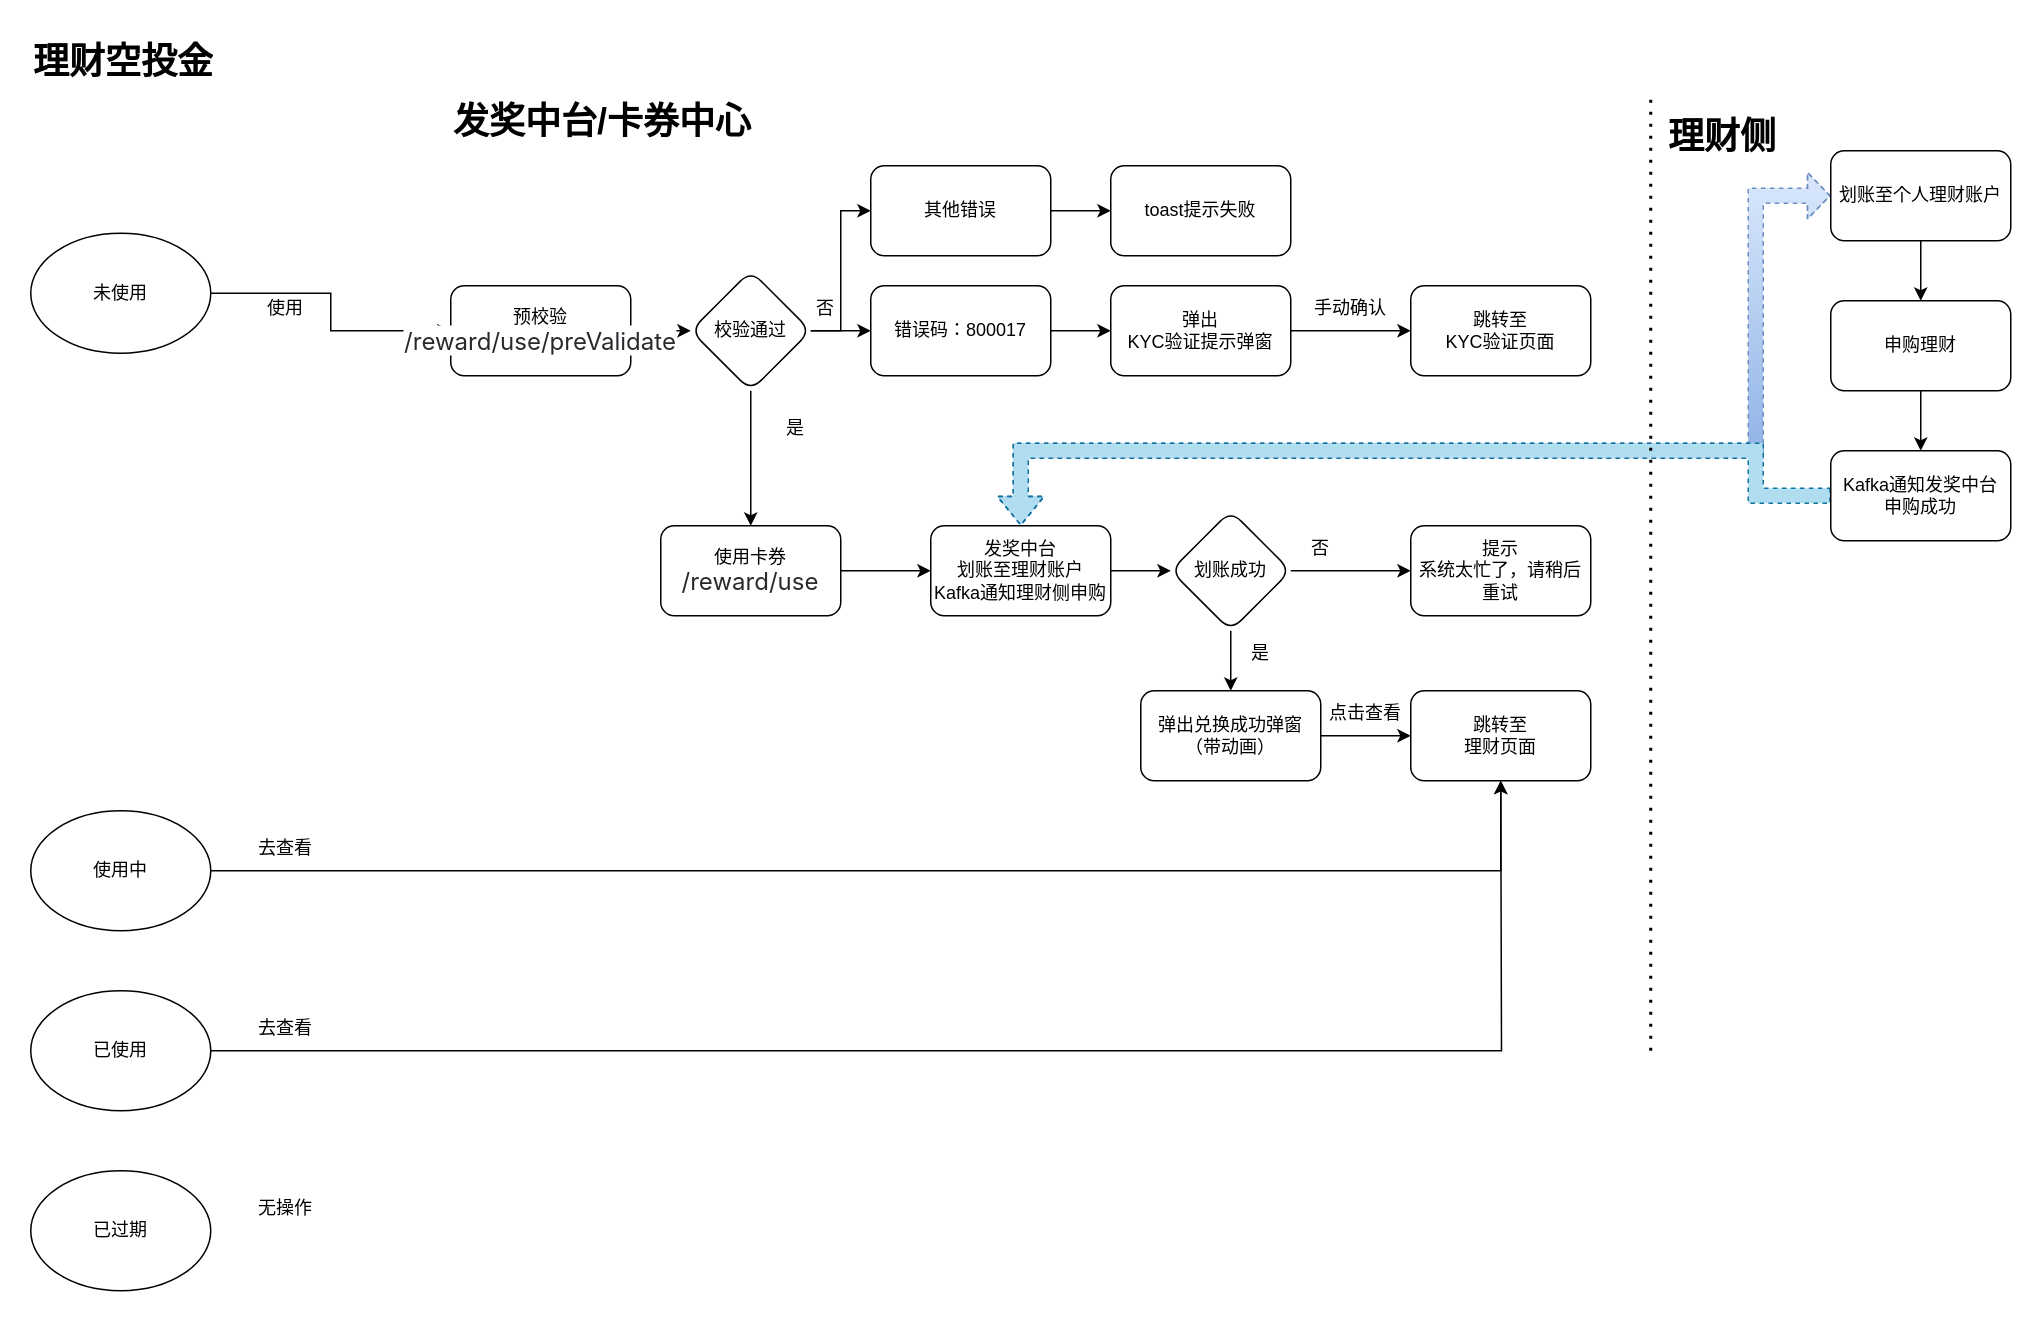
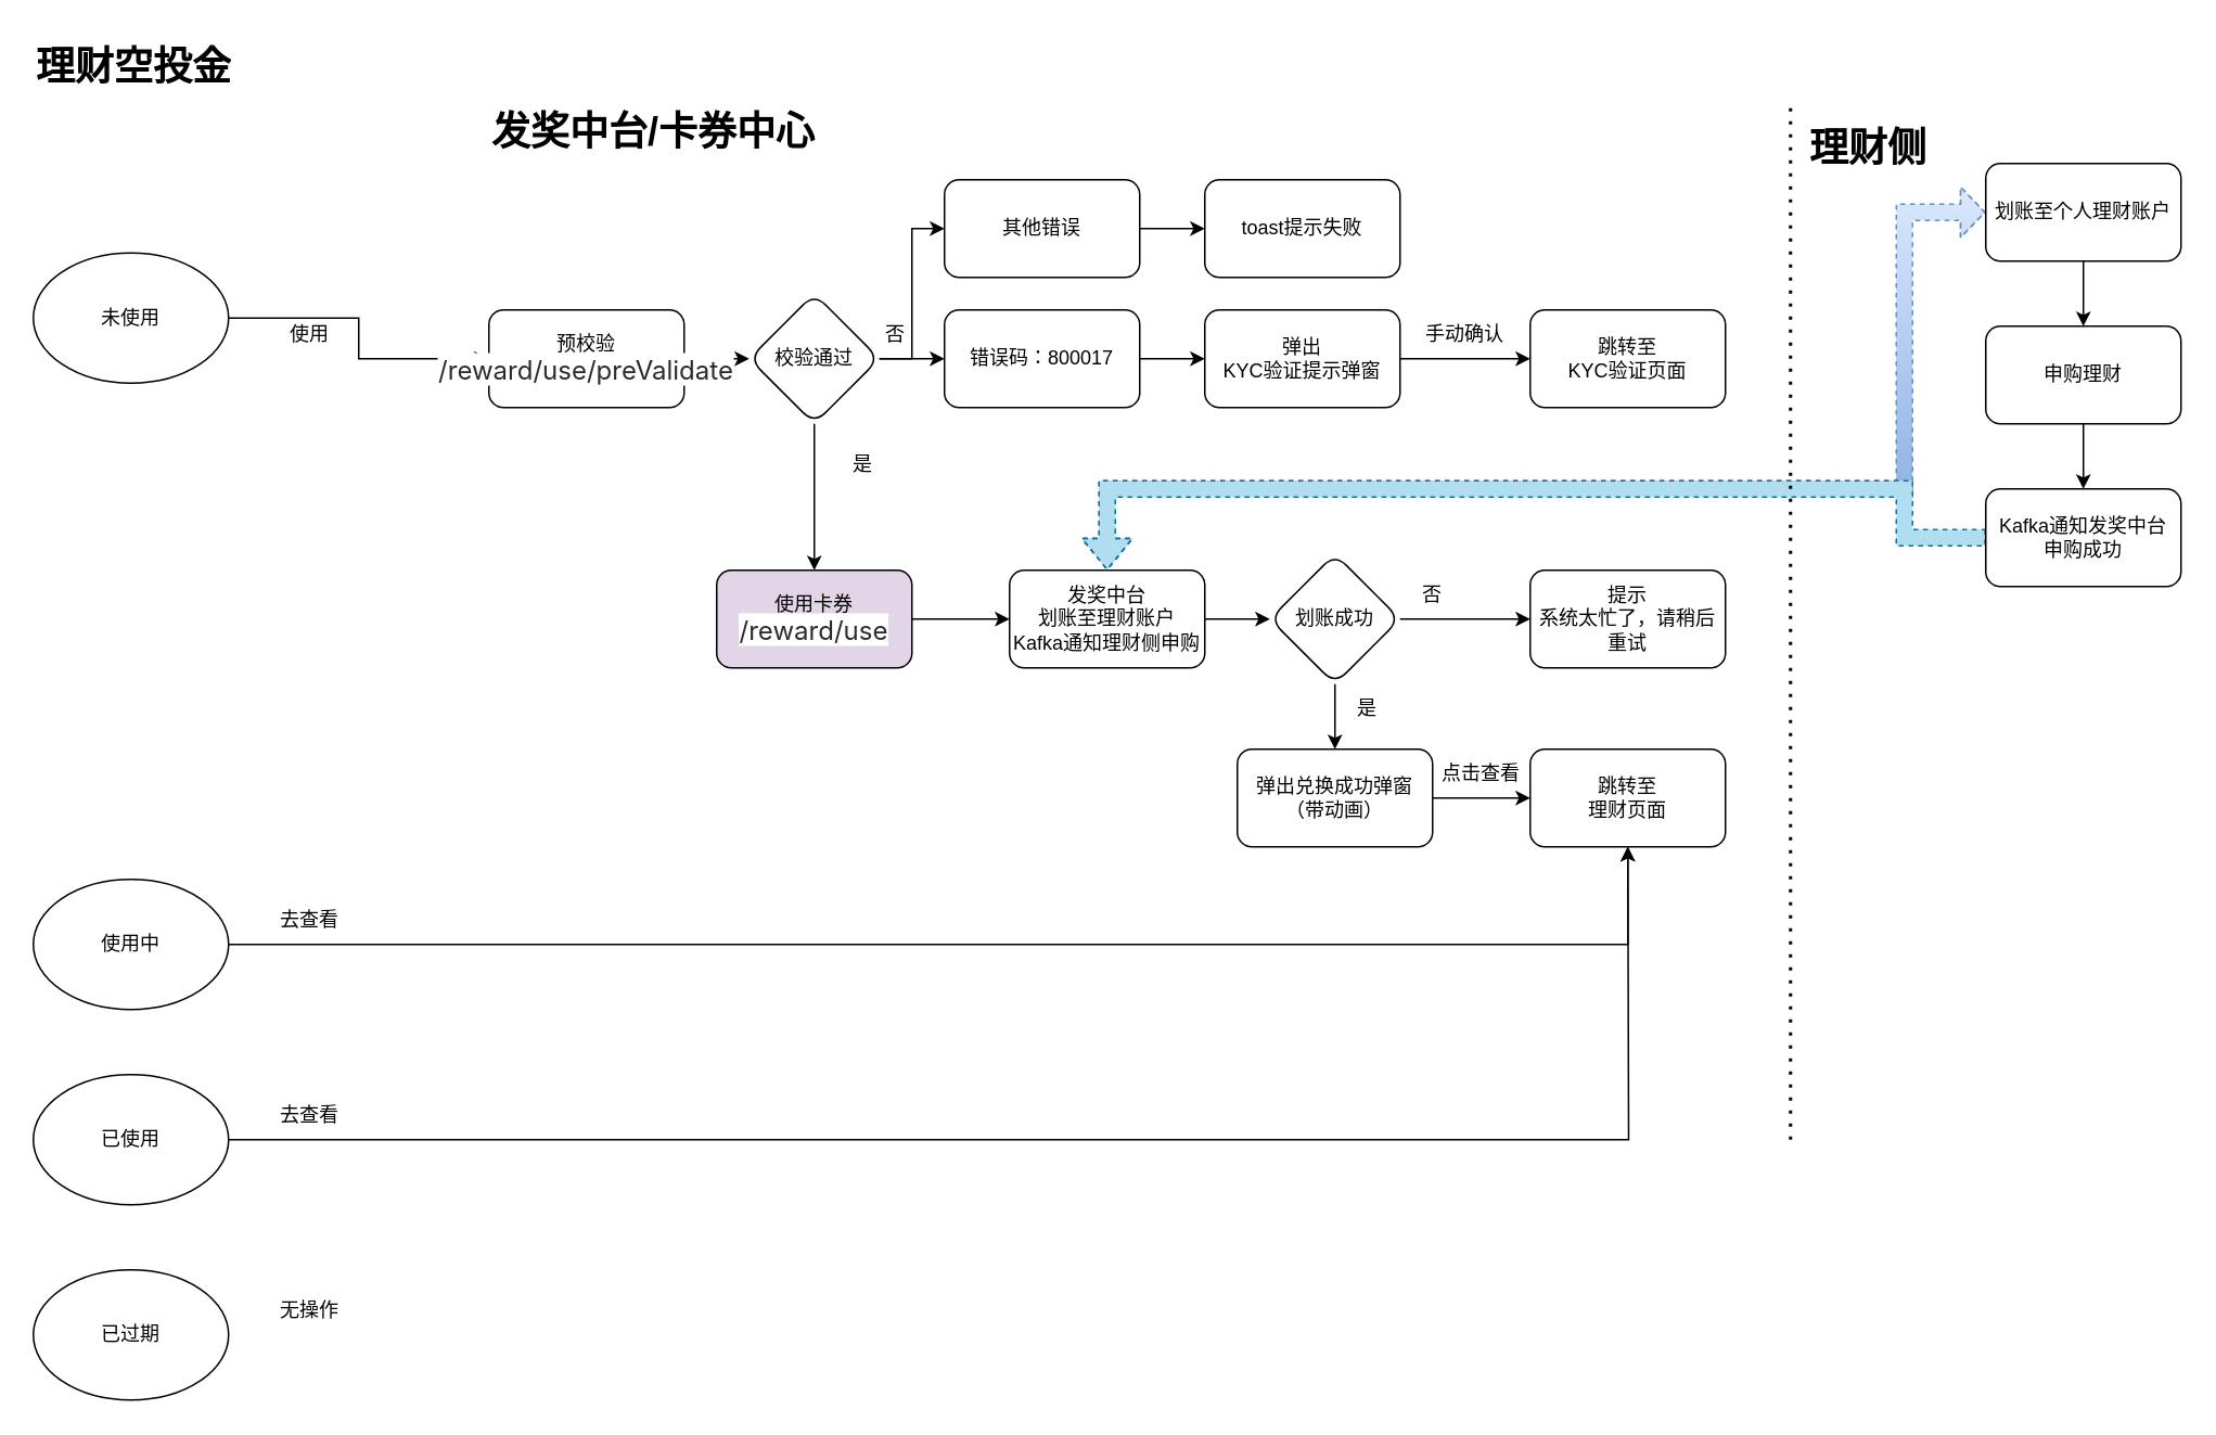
  <mxCell id="0" />
  <mxCell id="1" parent="0" />
  <mxCell id="2" style="edgeStyle=orthogonalEdgeStyle;rounded=0;orthogonalLoop=1;jettySize=auto;html=1;exitX=1;exitY=0.5;exitDx=0;exitDy=0;entryX=0;entryY=0.5;entryDx=0;entryDy=0;" edge="1" parent="1" source="3" target="5"><mxGeometry relative="1" as="geometry" /></mxCell>
  <mxCell id="3" value="未使用" style="ellipse;whiteSpace=wrap;html=1;" vertex="1" parent="1"><mxGeometry x="20" y="155" width="120" height="80" as="geometry" /></mxCell>
  <mxCell id="4" value="" style="edgeStyle=orthogonalEdgeStyle;rounded=0;orthogonalLoop=1;jettySize=auto;html=1;" edge="1" parent="1" source="5" target="9"><mxGeometry relative="1" as="geometry" /></mxCell>
  <mxCell id="5" value="预校验&lt;br&gt;&lt;span style=&quot;color: rgb(41, 42, 46); font-family: ui-sans-serif, -apple-system, &amp;quot;system-ui&amp;quot;, &amp;quot;Segoe UI&amp;quot;, Ubuntu, system-ui, &amp;quot;Helvetica Neue&amp;quot;, sans-serif; font-size: 16px; text-align: left; white-space-collapse: preserve; background-color: rgb(255, 255, 255);&quot;&gt;/reward/use/preValidate&lt;/span&gt;" style="rounded=1;whiteSpace=wrap;html=1;" vertex="1" parent="1"><mxGeometry x="300" y="190" width="120" height="60" as="geometry" /></mxCell>
  <mxCell id="6" value="" style="edgeStyle=orthogonalEdgeStyle;rounded=0;orthogonalLoop=1;jettySize=auto;html=1;" edge="1" parent="1" source="9" target="11"><mxGeometry relative="1" as="geometry" /></mxCell>
  <mxCell id="7" style="edgeStyle=orthogonalEdgeStyle;rounded=0;orthogonalLoop=1;jettySize=auto;html=1;exitX=1;exitY=0.5;exitDx=0;exitDy=0;entryX=0;entryY=0.5;entryDx=0;entryDy=0;" edge="1" parent="1" source="9" target="16"><mxGeometry relative="1" as="geometry" /></mxCell>
  <mxCell id="8" value="" style="edgeStyle=orthogonalEdgeStyle;rounded=0;orthogonalLoop=1;jettySize=auto;html=1;" edge="1" parent="1" source="9" target="19"><mxGeometry relative="1" as="geometry" /></mxCell>
  <mxCell id="9" value="校验通过" style="rhombus;whiteSpace=wrap;html=1;rounded=1;" vertex="1" parent="1"><mxGeometry x="460" y="180" width="80" height="80" as="geometry" /></mxCell>
  <mxCell id="10" style="edgeStyle=orthogonalEdgeStyle;rounded=0;orthogonalLoop=1;jettySize=auto;html=1;exitX=1;exitY=0.5;exitDx=0;exitDy=0;entryX=0;entryY=0.5;entryDx=0;entryDy=0;" edge="1" parent="1" source="11" target="13"><mxGeometry relative="1" as="geometry" /></mxCell>
  <mxCell id="11" value="错误码：800017" style="whiteSpace=wrap;html=1;rounded=1;" vertex="1" parent="1"><mxGeometry x="580" y="190" width="120" height="60" as="geometry" /></mxCell>
  <mxCell id="12" style="edgeStyle=orthogonalEdgeStyle;rounded=0;orthogonalLoop=1;jettySize=auto;html=1;exitX=1;exitY=0.5;exitDx=0;exitDy=0;entryX=0;entryY=0.5;entryDx=0;entryDy=0;" edge="1" parent="1" source="13" target="14"><mxGeometry relative="1" as="geometry" /></mxCell>
  <mxCell id="13" value="弹出&lt;br&gt;KYC验证提示弹窗" style="whiteSpace=wrap;html=1;rounded=1;" vertex="1" parent="1"><mxGeometry x="740" y="190" width="120" height="60" as="geometry" /></mxCell>
  <mxCell id="14" value="跳转至&lt;br&gt;KYC验证页面" style="whiteSpace=wrap;html=1;rounded=1;" vertex="1" parent="1"><mxGeometry x="940" y="190" width="120" height="60" as="geometry" /></mxCell>
  <mxCell id="15" value="" style="edgeStyle=orthogonalEdgeStyle;rounded=0;orthogonalLoop=1;jettySize=auto;html=1;" edge="1" parent="1" source="16" target="17"><mxGeometry relative="1" as="geometry" /></mxCell>
  <mxCell id="16" value="其他错误" style="whiteSpace=wrap;html=1;rounded=1;" vertex="1" parent="1"><mxGeometry x="580" y="110" width="120" height="60" as="geometry" /></mxCell>
  <mxCell id="17" value="toast提示失败" style="whiteSpace=wrap;html=1;rounded=1;" vertex="1" parent="1"><mxGeometry x="740" y="110" width="120" height="60" as="geometry" /></mxCell>
  <mxCell id="18" style="edgeStyle=orthogonalEdgeStyle;rounded=0;orthogonalLoop=1;jettySize=auto;html=1;exitX=1;exitY=0.5;exitDx=0;exitDy=0;entryX=0;entryY=0.5;entryDx=0;entryDy=0;" edge="1" parent="1" source="19" target="22"><mxGeometry relative="1" as="geometry" /></mxCell>
- <mxCell id="19" value="使用卡券&lt;br&gt;&lt;span style=&quot;color: rgb(41, 42, 46); font-family: ui-sans-serif, -apple-system, &amp;quot;system-ui&amp;quot;, &amp;quot;Segoe UI&amp;quot;, Ubuntu, system-ui, &amp;quot;Helvetica Neue&amp;quot;, sans-serif; font-size: 16px; text-align: left; white-space-collapse: preserve; background-color: rgb(255, 255, 255);&quot;&gt;/reward/use&lt;/span&gt;" style="whiteSpace=wrap;html=1;rounded=1;" vertex="1" parent="1"><mxGeometry x="440" y="350" width="120" height="60" as="geometry" /></mxCell>
+ <mxCell id="19" value="使用卡券&lt;br&gt;&lt;span style=&quot;color: rgb(41, 42, 46); font-family: ui-sans-serif, -apple-system, &amp;quot;system-ui&amp;quot;, &amp;quot;Segoe UI&amp;quot;, Ubuntu, system-ui, &amp;quot;Helvetica Neue&amp;quot;, sans-serif; font-size: 16px; text-align: left; white-space-collapse: preserve; background-color: rgb(255, 255, 255);&quot;&gt;/reward/use&lt;/span&gt;" style="whiteSpace=wrap;html=1;rounded=1;fillColor=#e1d5e7;" vertex="1" parent="1"><mxGeometry x="440" y="350" width="120" height="60" as="geometry" /></mxCell>
  <mxCell id="20" value="使用" style="text;html=1;align=center;verticalAlign=middle;whiteSpace=wrap;rounded=0;" vertex="1" parent="1"><mxGeometry x="160" y="190" width="60" height="30" as="geometry" /></mxCell>
  <mxCell id="21" style="edgeStyle=orthogonalEdgeStyle;rounded=0;orthogonalLoop=1;jettySize=auto;html=1;exitX=1;exitY=0.5;exitDx=0;exitDy=0;" edge="1" parent="1" source="22" target="26"><mxGeometry relative="1" as="geometry" /></mxCell>
  <mxCell id="22" value="发奖中台&lt;br&gt;划账至理财账户&lt;br&gt;Kafka通知理财侧申购" style="whiteSpace=wrap;html=1;rounded=1;" vertex="1" parent="1"><mxGeometry x="620" y="350" width="120" height="60" as="geometry" /></mxCell>
  <mxCell id="23" style="edgeStyle=orthogonalEdgeStyle;rounded=0;orthogonalLoop=1;jettySize=auto;html=1;exitX=0.5;exitY=0;exitDx=0;exitDy=0;entryX=0;entryY=0.5;entryDx=0;entryDy=0;shape=flexArrow;startArrow=block;dashed=1;width=10;endSize=4.67;fillColor=#dae8fc;gradientColor=#7ea6e0;strokeColor=#6c8ebf;" edge="1" parent="1" source="22" target="47"><mxGeometry relative="1" as="geometry"><Array as="points"><mxPoint x="680" y="300" /><mxPoint x="1170" y="300" /><mxPoint x="1170" y="130" /></Array></mxGeometry></mxCell>
  <mxCell id="24" style="edgeStyle=orthogonalEdgeStyle;rounded=0;orthogonalLoop=1;jettySize=auto;html=1;exitX=1;exitY=0.5;exitDx=0;exitDy=0;entryX=0;entryY=0.5;entryDx=0;entryDy=0;" edge="1" parent="1" source="26" target="29"><mxGeometry relative="1" as="geometry" /></mxCell>
  <mxCell id="25" style="edgeStyle=orthogonalEdgeStyle;rounded=0;orthogonalLoop=1;jettySize=auto;html=1;exitX=0.5;exitY=1;exitDx=0;exitDy=0;entryX=0.5;entryY=0;entryDx=0;entryDy=0;" edge="1" parent="1" source="26" target="31"><mxGeometry relative="1" as="geometry" /></mxCell>
  <mxCell id="26" value="划账成功" style="rhombus;whiteSpace=wrap;html=1;rounded=1;" vertex="1" parent="1"><mxGeometry x="780" y="340" width="80" height="80" as="geometry" /></mxCell>
  <mxCell id="27" value="否" style="text;html=1;align=center;verticalAlign=middle;whiteSpace=wrap;rounded=0;" vertex="1" parent="1"><mxGeometry x="520" y="190" width="60" height="30" as="geometry" /></mxCell>
  <mxCell id="28" value="是" style="text;html=1;align=center;verticalAlign=middle;whiteSpace=wrap;rounded=0;" vertex="1" parent="1"><mxGeometry x="500" y="270" width="60" height="30" as="geometry" /></mxCell>
  <mxCell id="29" value="提示&lt;br&gt;系统太忙了，请稍后重试" style="whiteSpace=wrap;html=1;rounded=1;" vertex="1" parent="1"><mxGeometry x="940" y="350" width="120" height="60" as="geometry" /></mxCell>
  <mxCell id="30" style="edgeStyle=orthogonalEdgeStyle;rounded=0;orthogonalLoop=1;jettySize=auto;html=1;exitX=1;exitY=0.5;exitDx=0;exitDy=0;entryX=0;entryY=0.5;entryDx=0;entryDy=0;" edge="1" parent="1" source="31" target="36"><mxGeometry relative="1" as="geometry" /></mxCell>
  <mxCell id="31" value="弹出兑换成功弹窗&lt;br&gt;（带动画）" style="whiteSpace=wrap;html=1;rounded=1;" vertex="1" parent="1"><mxGeometry x="760" y="460" width="120" height="60" as="geometry" /></mxCell>
  <mxCell id="32" value="否" style="text;html=1;align=center;verticalAlign=middle;whiteSpace=wrap;rounded=0;" vertex="1" parent="1"><mxGeometry x="850" y="350" width="60" height="30" as="geometry" /></mxCell>
  <mxCell id="33" value="是" style="text;html=1;align=center;verticalAlign=middle;whiteSpace=wrap;rounded=0;" vertex="1" parent="1"><mxGeometry x="810" y="420" width="60" height="30" as="geometry" /></mxCell>
  <mxCell id="34" value="&lt;h1 style=&quot;margin-top: 0px;&quot;&gt;理财空投金&lt;/h1&gt;" style="text;html=1;whiteSpace=wrap;overflow=hidden;rounded=0;" vertex="1" parent="1"><mxGeometry x="20" y="20" width="180" height="60" as="geometry" /></mxCell>
  <mxCell id="35" value="手动确认" style="text;html=1;align=center;verticalAlign=middle;whiteSpace=wrap;rounded=0;" vertex="1" parent="1"><mxGeometry x="870" y="190" width="60" height="30" as="geometry" /></mxCell>
  <mxCell id="36" value="跳转至&lt;br&gt;理财页面" style="whiteSpace=wrap;html=1;rounded=1;" vertex="1" parent="1"><mxGeometry x="940" y="460" width="120" height="60" as="geometry" /></mxCell>
  <mxCell id="37" value="点击查看" style="text;html=1;align=center;verticalAlign=middle;whiteSpace=wrap;rounded=0;" vertex="1" parent="1"><mxGeometry x="880" y="460" width="60" height="30" as="geometry" /></mxCell>
  <mxCell id="38" style="edgeStyle=orthogonalEdgeStyle;rounded=0;orthogonalLoop=1;jettySize=auto;html=1;exitX=1;exitY=0.5;exitDx=0;exitDy=0;entryX=0.5;entryY=1;entryDx=0;entryDy=0;" edge="1" parent="1" source="39" target="36"><mxGeometry relative="1" as="geometry" /></mxCell>
  <mxCell id="39" value="使用中" style="ellipse;whiteSpace=wrap;html=1;" vertex="1" parent="1"><mxGeometry x="20" y="540" width="120" height="80" as="geometry" /></mxCell>
  <mxCell id="40" value="去查看" style="text;html=1;align=center;verticalAlign=middle;whiteSpace=wrap;rounded=0;" vertex="1" parent="1"><mxGeometry x="160" y="550" width="60" height="30" as="geometry" /></mxCell>
  <mxCell id="41" style="edgeStyle=orthogonalEdgeStyle;rounded=0;orthogonalLoop=1;jettySize=auto;html=1;exitX=1;exitY=0.5;exitDx=0;exitDy=0;" edge="1" parent="1" source="42"><mxGeometry relative="1" as="geometry"><mxPoint x="1000" y="520" as="targetPoint" /></mxGeometry></mxCell>
  <mxCell id="42" value="已使用" style="ellipse;whiteSpace=wrap;html=1;" vertex="1" parent="1"><mxGeometry x="20" y="660" width="120" height="80" as="geometry" /></mxCell>
  <mxCell id="43" value="去查看" style="text;html=1;align=center;verticalAlign=middle;whiteSpace=wrap;rounded=0;" vertex="1" parent="1"><mxGeometry x="160" y="670" width="60" height="30" as="geometry" /></mxCell>
  <mxCell id="44" value="已过期" style="ellipse;whiteSpace=wrap;html=1;" vertex="1" parent="1"><mxGeometry x="20" y="780" width="120" height="80" as="geometry" /></mxCell>
  <mxCell id="45" value="无操作" style="text;html=1;align=center;verticalAlign=middle;whiteSpace=wrap;rounded=0;" vertex="1" parent="1"><mxGeometry x="160" y="790" width="60" height="30" as="geometry" /></mxCell>
  <mxCell id="46" style="edgeStyle=orthogonalEdgeStyle;rounded=0;orthogonalLoop=1;jettySize=auto;html=1;exitX=0.5;exitY=1;exitDx=0;exitDy=0;entryX=0.5;entryY=0;entryDx=0;entryDy=0;" edge="1" parent="1" source="47" target="50"><mxGeometry relative="1" as="geometry" /></mxCell>
  <mxCell id="47" value="划账至个人理财账户" style="whiteSpace=wrap;html=1;rounded=1;" vertex="1" parent="1"><mxGeometry x="1220" y="100" width="120" height="60" as="geometry" /></mxCell>
  <mxCell id="48" style="edgeStyle=orthogonalEdgeStyle;rounded=0;orthogonalLoop=1;jettySize=auto;html=1;exitX=0.5;exitY=1;exitDx=0;exitDy=0;entryX=0.5;entryY=0;entryDx=0;entryDy=0;" edge="1" parent="1" source="50" target="51"><mxGeometry relative="1" as="geometry" /></mxCell>
  <mxCell id="49" style="edgeStyle=orthogonalEdgeStyle;rounded=0;orthogonalLoop=1;jettySize=auto;html=1;exitX=0;exitY=0.5;exitDx=0;exitDy=0;entryX=0.5;entryY=0;entryDx=0;entryDy=0;shape=flexArrow;dashed=1;fillColor=#b1ddf0;strokeColor=#10739e;" edge="1" parent="1" source="51" target="22"><mxGeometry relative="1" as="geometry"><Array as="points"><mxPoint x="1170" y="330" /><mxPoint x="1170" y="300" /><mxPoint x="680" y="300" /></Array></mxGeometry></mxCell>
  <mxCell id="50" value="申购理财" style="whiteSpace=wrap;html=1;rounded=1;" vertex="1" parent="1"><mxGeometry x="1220" y="200" width="120" height="60" as="geometry" /></mxCell>
  <mxCell id="51" value="Kafka通知发奖中台&lt;br&gt;申购成功" style="whiteSpace=wrap;html=1;rounded=1;" vertex="1" parent="1"><mxGeometry x="1220" y="300" width="120" height="60" as="geometry" /></mxCell>
  <mxCell id="52" value="" style="endArrow=none;dashed=1;html=1;dashPattern=1 3;strokeWidth=2;rounded=0;" edge="1" parent="1"><mxGeometry width="50" height="50" relative="1" as="geometry"><mxPoint x="1100" y="700" as="sourcePoint" /><mxPoint x="1100" y="60" as="targetPoint" /></mxGeometry></mxCell>
  <mxCell id="53" value="&lt;h1 style=&quot;margin-top: 0px;&quot;&gt;理财侧&lt;/h1&gt;" style="text;html=1;whiteSpace=wrap;overflow=hidden;rounded=0;" vertex="1" parent="1"><mxGeometry x="1110" y="70" width="180" height="60" as="geometry" /></mxCell>
  <mxCell id="54" value="&lt;h1 style=&quot;margin-top: 0px;&quot;&gt;发奖中台/卡券中心&lt;/h1&gt;" style="text;html=1;whiteSpace=wrap;overflow=hidden;rounded=0;" vertex="1" parent="1"><mxGeometry x="300" y="60" width="230" height="60" as="geometry" /></mxCell>
